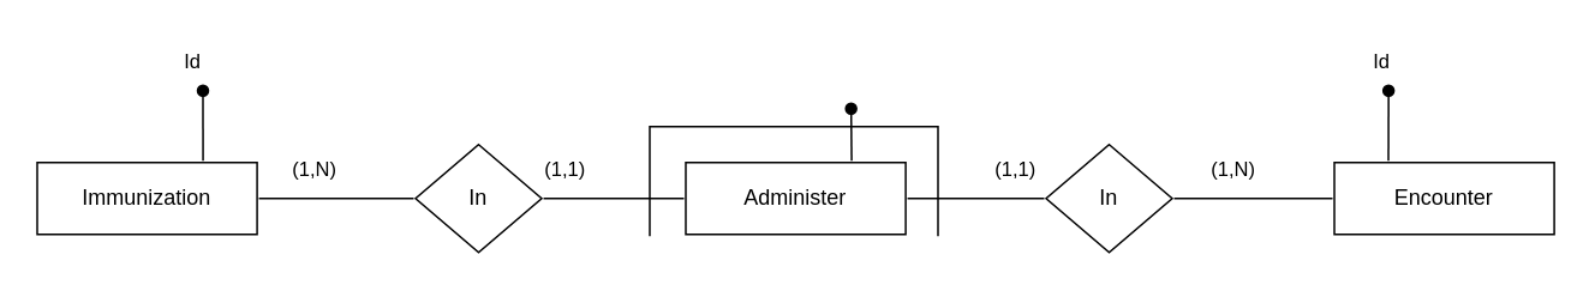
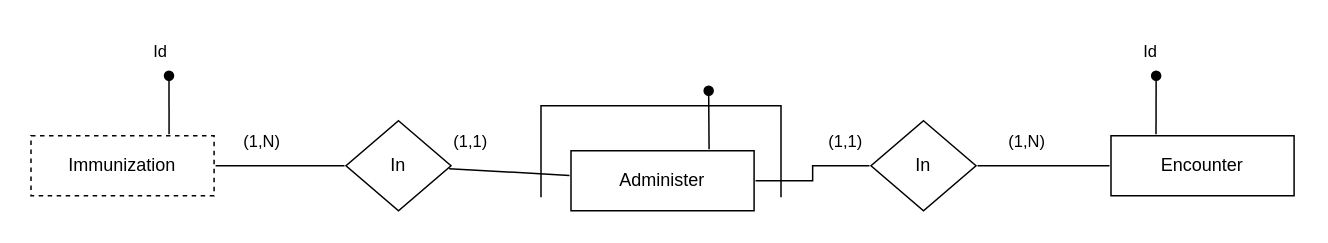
  <mxCell id="0" />
  <mxCell id="1" parent="0" />
  <mxCell id="2" style="edgeStyle=none;rounded=0;orthogonalLoop=1;jettySize=auto;html=1;endArrow=none;startFill=0;" edge="1" parent="1"><mxGeometry relative="1" as="geometry"><mxPoint x="360" y="131" as="targetPoint" /><mxPoint x="520" y="131" as="sourcePoint" /><Array as="points"><mxPoint x="520" y="70" /><mxPoint x="440" y="70" /><mxPoint x="360" y="70" /></Array></mxGeometry></mxCell>
  <mxCell id="3" style="edgeStyle=none;rounded=0;orthogonalLoop=1;jettySize=auto;html=1;exitX=0.75;exitY=0;exitDx=0;exitDy=0;endArrow=oval;endFill=1;" edge="1" parent="1" source="4"><mxGeometry relative="1" as="geometry"><mxPoint x="471.778" y="60" as="targetPoint" /></mxGeometry></mxCell>
- <mxCell id="4" value="Administer" style="whiteSpace=wrap;html=1;align=center;perimeterSpacing=1;rounded=0;strokeWidth=1;strokeColor=light-dark(#000000,#000000);fillStyle=solid;gradientColor=none;fillColor=light-dark(#FFFFFF,#FFFFFF);perimeter=rectanglePerimeter;fixDash=0;" vertex="1" parent="1"><mxGeometry x="380" y="90" width="122.06" height="40" as="geometry" /></mxCell>
+ <mxCell id="4" value="Administer" style="whiteSpace=wrap;html=1;align=center;perimeterSpacing=1;rounded=0;strokeWidth=1;strokeColor=light-dark(#000000,#000000);fillStyle=solid;gradientColor=none;fillColor=light-dark(#FFFFFF,#FFFFFF);perimeter=rectanglePerimeter;fixDash=0;" vertex="1" parent="1"><mxGeometry x="380" y="100" width="122.06" height="40" as="geometry" /></mxCell>
  <mxCell id="5" value="" style="edgeStyle=orthogonalEdgeStyle;rounded=0;orthogonalLoop=1;jettySize=auto;html=1;endArrow=none;startFill=0;" edge="1" parent="1" source="7" target="4"><mxGeometry relative="1" as="geometry" /></mxCell>
  <mxCell id="6" value="" style="edgeStyle=none;rounded=0;orthogonalLoop=1;jettySize=auto;html=1;endArrow=none;startFill=0;" edge="1" parent="1" source="7" target="13"><mxGeometry relative="1" as="geometry" /></mxCell>
  <mxCell id="7" value="In" style="shape=rhombus;perimeter=rhombusPerimeter;whiteSpace=wrap;html=1;align=center;fillColor=light-dark(#FFFFFF,#FFFFFF);strokeColor=light-dark(#000000,#000000);fillStyle=solid;fontColor=light-dark(#000000,#000000);perimeterSpacing=1;gradientColor=none;" vertex="1" parent="1"><mxGeometry x="580" y="80" width="70" height="60" as="geometry" /></mxCell>
  <mxCell id="8" value="" style="rounded=0;orthogonalLoop=1;jettySize=auto;html=1;endArrow=none;startFill=0;" edge="1" parent="1" source="9" target="4"><mxGeometry relative="1" as="geometry" /></mxCell>
  <mxCell id="9" value="In" style="shape=rhombus;perimeter=rhombusPerimeter;whiteSpace=wrap;html=1;align=center;fillColor=light-dark(#FFFFFF,#FFFFFF);strokeColor=light-dark(#000000,#000000);fillStyle=solid;fontColor=light-dark(#000000,#000000);perimeterSpacing=1;gradientColor=none;" vertex="1" parent="1"><mxGeometry x="230" y="80" width="70" height="60" as="geometry" /></mxCell>
  <mxCell id="10" value="&lt;span style=&quot;color: rgb(0, 0, 0); font-family: Helvetica; font-size: 11px; font-style: normal; font-variant-ligatures: normal; font-variant-caps: normal; font-weight: 400; letter-spacing: normal; orphans: 2; text-align: center; text-indent: 0px; text-transform: none; widows: 2; word-spacing: 0px; -webkit-text-stroke-width: 0px; white-space: nowrap; background-color: rgb(255, 255, 255); text-decoration-thickness: initial; text-decoration-style: initial; text-decoration-color: initial; float: none; display: inline !important;&quot;&gt;(1,1)&lt;/span&gt;" style="text;whiteSpace=wrap;html=1;" vertex="1" parent="1"><mxGeometry x="300" y="80" width="30" height="30" as="geometry" /></mxCell>
  <mxCell id="11" value="&lt;span style=&quot;color: rgb(0, 0, 0); font-family: Helvetica; font-size: 11px; font-style: normal; font-variant-ligatures: normal; font-variant-caps: normal; font-weight: 400; letter-spacing: normal; orphans: 2; text-align: center; text-indent: 0px; text-transform: none; widows: 2; word-spacing: 0px; -webkit-text-stroke-width: 0px; white-space: nowrap; background-color: rgb(255, 255, 255); text-decoration-thickness: initial; text-decoration-style: initial; text-decoration-color: initial; float: none; display: inline !important;&quot;&gt;(1,1)&lt;/span&gt;" style="text;whiteSpace=wrap;html=1;" vertex="1" parent="1"><mxGeometry x="550" y="80" width="30" height="30" as="geometry" /></mxCell>
  <mxCell id="12" style="edgeStyle=none;rounded=0;orthogonalLoop=1;jettySize=auto;html=1;exitX=0.25;exitY=0;exitDx=0;exitDy=0;endArrow=oval;endFill=1;" edge="1" parent="1" source="13"><mxGeometry relative="1" as="geometry"><mxPoint x="770.095" y="50" as="targetPoint" /></mxGeometry></mxCell>
  <mxCell id="13" value="Encounter" style="whiteSpace=wrap;html=1;align=center;perimeterSpacing=1;rounded=0;strokeWidth=1;strokeColor=light-dark(#000000,#000000);fillStyle=solid;gradientColor=none;fillColor=light-dark(#FFFFFF,#FFFFFF);perimeter=rectanglePerimeter;fixDash=0;" vertex="1" parent="1"><mxGeometry x="740" y="90" width="122.06" height="40" as="geometry" /></mxCell>
  <mxCell id="14" style="edgeStyle=none;rounded=0;orthogonalLoop=1;jettySize=auto;html=1;exitX=1;exitY=0.5;exitDx=0;exitDy=0;entryX=0;entryY=0.5;entryDx=0;entryDy=0;endArrow=none;endFill=1;startFill=0;" edge="1" parent="1" source="16" target="9"><mxGeometry relative="1" as="geometry" /></mxCell>
  <mxCell id="15" style="edgeStyle=none;rounded=0;orthogonalLoop=1;jettySize=auto;html=1;exitX=0.75;exitY=0;exitDx=0;exitDy=0;endArrow=oval;endFill=1;" edge="1" parent="1" source="16"><mxGeometry relative="1" as="geometry"><mxPoint x="112" y="50" as="targetPoint" /></mxGeometry></mxCell>
- <mxCell id="16" value="Immunization" style="whiteSpace=wrap;html=1;align=center;perimeterSpacing=1;rounded=0;strokeWidth=1;strokeColor=light-dark(#000000,#000000);fillStyle=solid;gradientColor=none;fillColor=light-dark(#FFFFFF,#FFFFFF);perimeter=rectanglePerimeter;fixDash=0;" vertex="1" parent="1"><mxGeometry x="20" y="90" width="122.06" height="40" as="geometry" /></mxCell>
+ <mxCell id="16" value="Immunization" style="whiteSpace=wrap;html=1;align=center;perimeterSpacing=1;rounded=0;strokeWidth=1;strokeColor=light-dark(#000000,#000000);fillStyle=solid;gradientColor=none;fillColor=light-dark(#FFFFFF,#FFFFFF);perimeter=rectanglePerimeter;fixDash=0;dashed=1;" vertex="1" parent="1"><mxGeometry x="20" y="90" width="122.06" height="40" as="geometry" /></mxCell>
  <mxCell id="17" value="&lt;span style=&quot;color: rgb(0, 0, 0); font-family: Helvetica; font-size: 11px; font-style: normal; font-variant-ligatures: normal; font-variant-caps: normal; font-weight: 400; letter-spacing: normal; orphans: 2; text-align: center; text-indent: 0px; text-transform: none; widows: 2; word-spacing: 0px; -webkit-text-stroke-width: 0px; white-space: nowrap; background-color: rgb(255, 255, 255); text-decoration-thickness: initial; text-decoration-style: initial; text-decoration-color: initial; display: inline !important; float: none;&quot;&gt;(1,N)&lt;/span&gt;" style="text;whiteSpace=wrap;html=1;" vertex="1" parent="1"><mxGeometry x="670" y="80" width="60" height="40" as="geometry" /></mxCell>
  <mxCell id="18" value="&lt;div style=&quot;text-align: center;&quot;&gt;&lt;span style=&quot;font-size: 11px; text-wrap-mode: nowrap; background-color: rgb(255, 255, 255);&quot;&gt;Id&lt;/span&gt;&lt;/div&gt;" style="text;whiteSpace=wrap;html=1;" vertex="1" parent="1"><mxGeometry x="100" y="20" width="60" height="40" as="geometry" /></mxCell>
  <mxCell id="19" value="&lt;div style=&quot;text-align: center;&quot;&gt;&lt;span style=&quot;color: light-dark(rgb(0, 0, 0), rgb(255, 255, 255)); font-size: 11px; text-wrap-mode: nowrap; background-color: rgb(255, 255, 255);&quot;&gt;Id&lt;/span&gt;&lt;/div&gt;" style="text;whiteSpace=wrap;html=1;" vertex="1" parent="1"><mxGeometry x="760" y="20" width="20" height="20" as="geometry" /></mxCell>
  <mxCell id="20" value="&lt;span style=&quot;color: rgb(0, 0, 0); font-family: Helvetica; font-size: 11px; font-style: normal; font-variant-ligatures: normal; font-variant-caps: normal; font-weight: 400; letter-spacing: normal; orphans: 2; text-align: center; text-indent: 0px; text-transform: none; widows: 2; word-spacing: 0px; -webkit-text-stroke-width: 0px; white-space: nowrap; background-color: rgb(255, 255, 255); text-decoration-thickness: initial; text-decoration-style: initial; text-decoration-color: initial; display: inline !important; float: none;&quot;&gt;(1,N)&lt;/span&gt;" style="text;whiteSpace=wrap;html=1;" vertex="1" parent="1"><mxGeometry x="160" y="80" width="60" height="40" as="geometry" /></mxCell>
